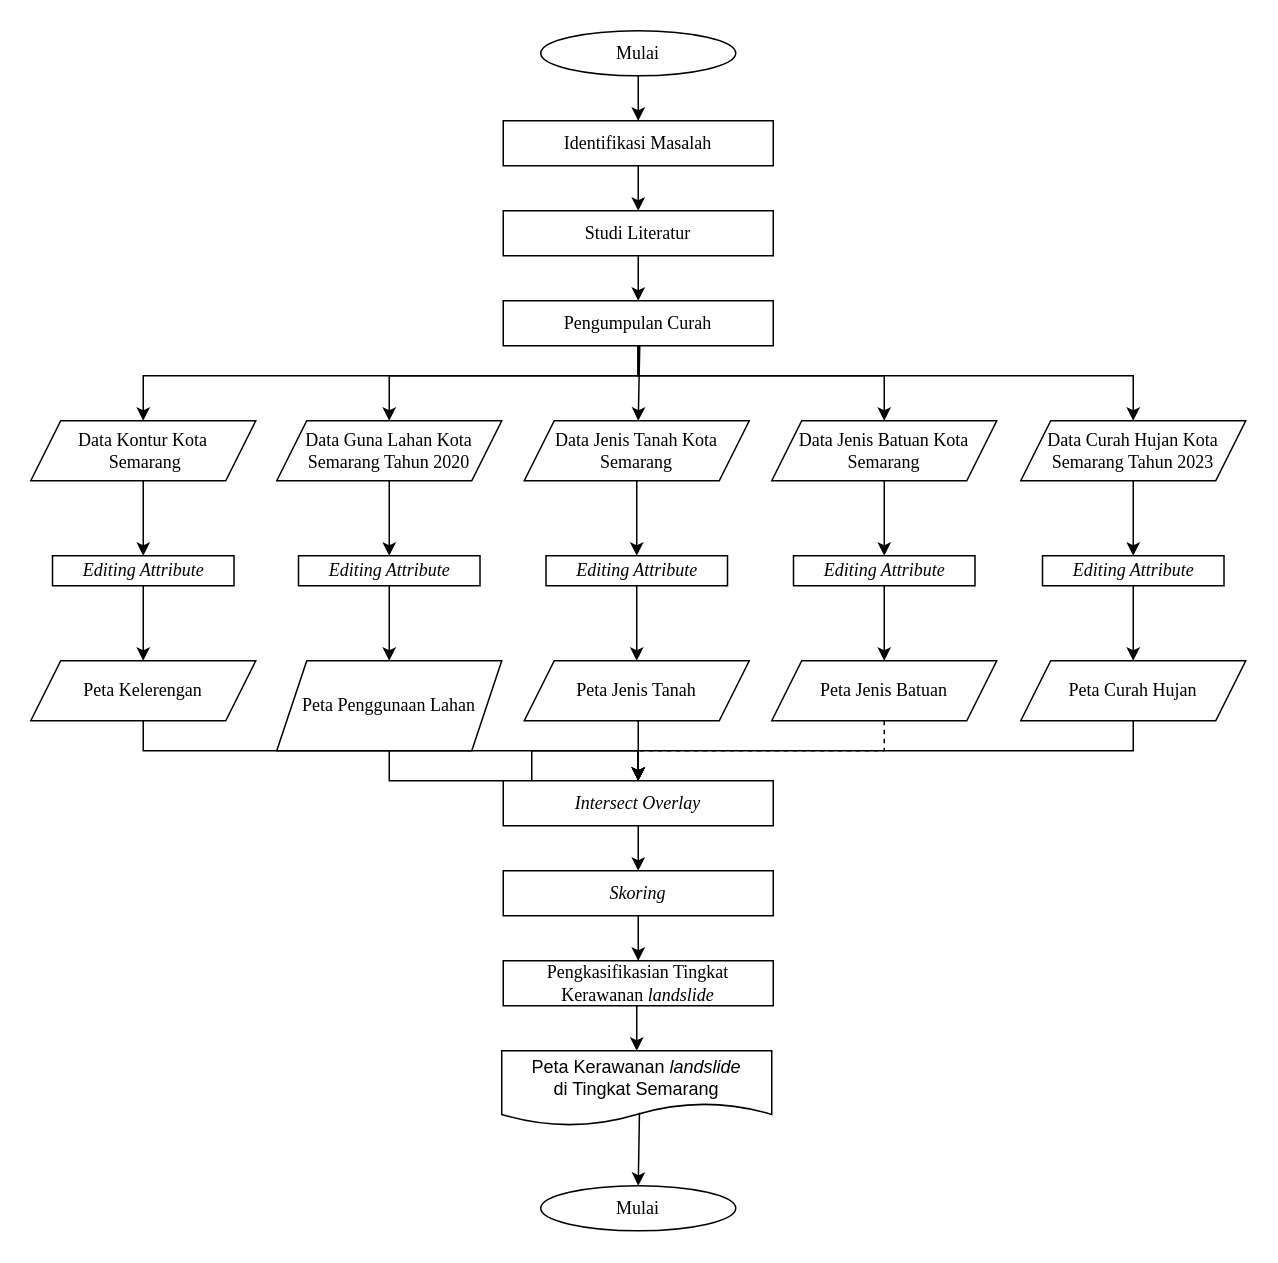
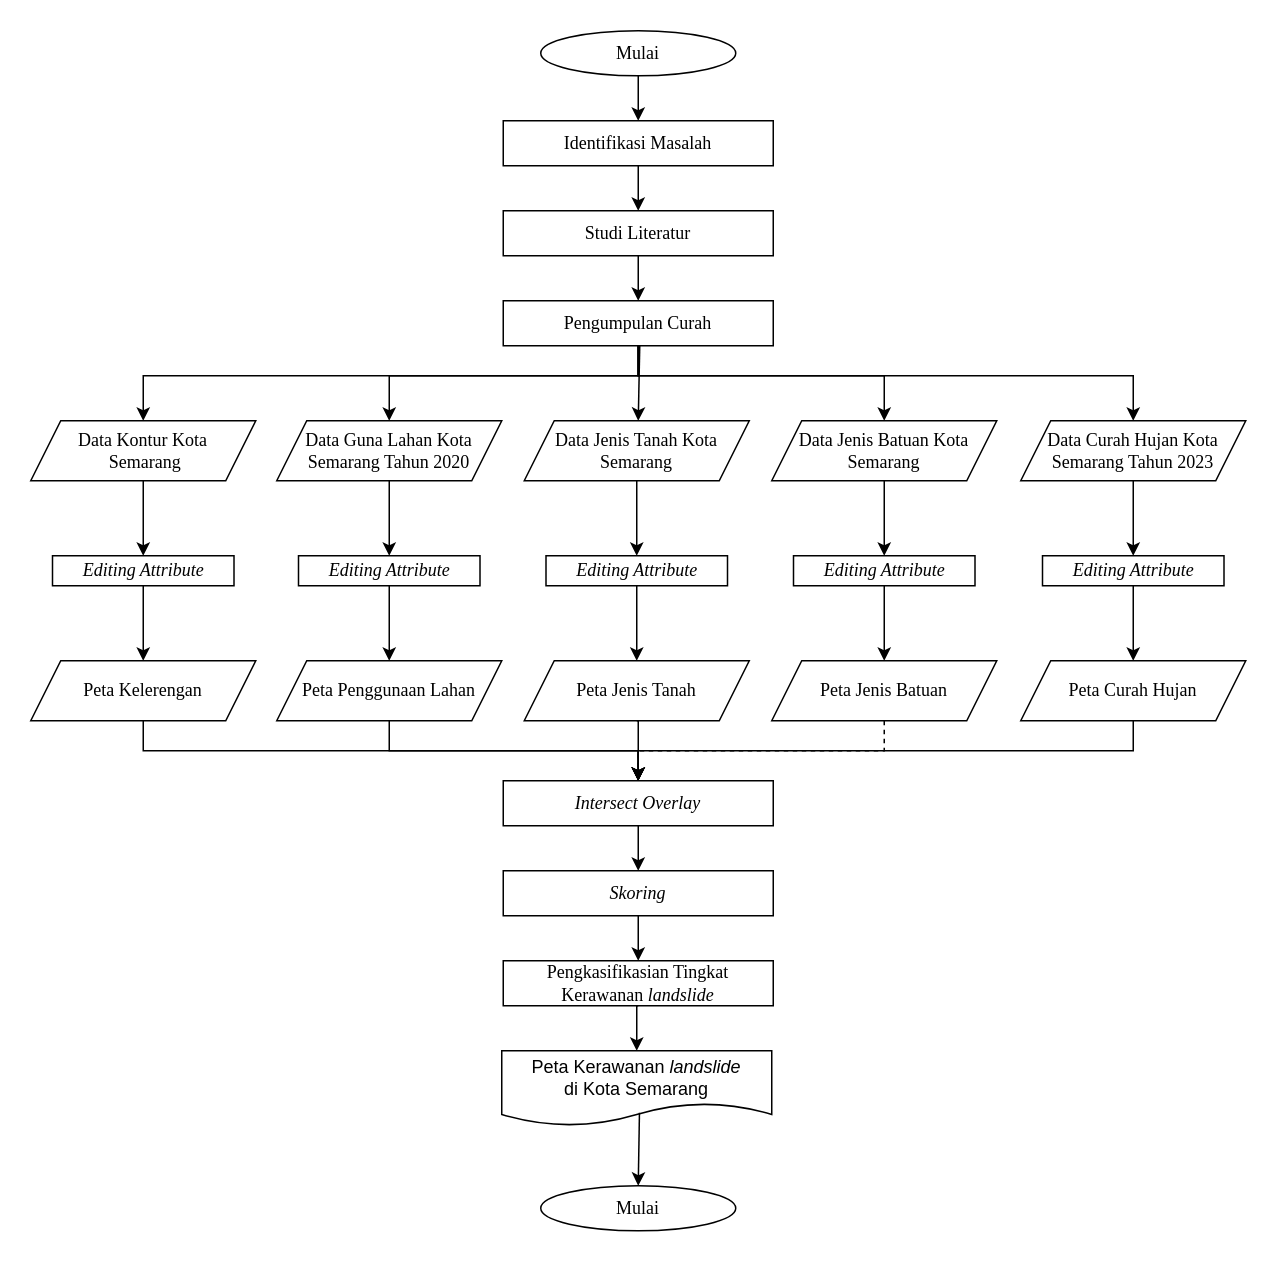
  <mxCell id="0" />
  <mxCell id="1" parent="0" />
  <mxCell id="2" style="edgeStyle=orthogonalEdgeStyle;rounded=0;orthogonalLoop=1;jettySize=auto;html=1;entryX=0.5;entryY=0;entryDx=0;entryDy=0;fontFamily=Times New Roman;fontSize=12;" edge="1" parent="1" source="3" target="5"><mxGeometry relative="1" as="geometry" /></mxCell>
  <mxCell id="3" value="&lt;font face=&quot;Times New Roman&quot;&gt;Mulai&lt;/font&gt;" style="ellipse;whiteSpace=wrap;html=1;" vertex="1" parent="1"><mxGeometry x="360" y="20" width="130" height="30" as="geometry" /></mxCell>
  <mxCell id="4" style="edgeStyle=orthogonalEdgeStyle;rounded=0;orthogonalLoop=1;jettySize=auto;html=1;entryX=0.5;entryY=0;entryDx=0;entryDy=0;fontFamily=Times New Roman;fontSize=12;" edge="1" parent="1" source="5" target="13"><mxGeometry relative="1" as="geometry" /></mxCell>
  <mxCell id="5" value="&lt;font face=&quot;Times New Roman&quot;&gt;Identifikasi Masalah&lt;/font&gt;" style="rounded=0;whiteSpace=wrap;html=1;" vertex="1" parent="1"><mxGeometry x="335" y="80" width="180" height="30" as="geometry" /></mxCell>
  <mxCell id="6" style="edgeStyle=orthogonalEdgeStyle;rounded=0;orthogonalLoop=1;jettySize=auto;html=1;entryX=0.5;entryY=0;entryDx=0;entryDy=0;fontFamily=Times New Roman;fontSize=12;" edge="1" parent="1" source="11" target="25"><mxGeometry relative="1" as="geometry"><Array as="points"><mxPoint x="425" y="250" /><mxPoint x="95" y="250" /></Array></mxGeometry></mxCell>
  <mxCell id="7" style="rounded=0;orthogonalLoop=1;jettySize=auto;html=1;entryX=0.5;entryY=0;entryDx=0;entryDy=0;fontFamily=Times New Roman;fontSize=12;" edge="1" parent="1"><mxGeometry relative="1" as="geometry"><mxPoint x="426" y="230" as="sourcePoint" /><mxPoint x="425" y="280" as="targetPoint" /></mxGeometry></mxCell>
  <mxCell id="8" style="edgeStyle=orthogonalEdgeStyle;rounded=0;orthogonalLoop=1;jettySize=auto;html=1;exitX=0.5;exitY=1;exitDx=0;exitDy=0;entryX=0.5;entryY=0;entryDx=0;entryDy=0;fontFamily=Times New Roman;fontSize=12;" edge="1" parent="1" source="11" target="33"><mxGeometry relative="1" as="geometry"><Array as="points"><mxPoint x="425" y="250" /><mxPoint x="589" y="250" /></Array></mxGeometry></mxCell>
  <mxCell id="9" style="edgeStyle=orthogonalEdgeStyle;rounded=0;orthogonalLoop=1;jettySize=auto;html=1;exitX=0.5;exitY=1;exitDx=0;exitDy=0;entryX=0.5;entryY=0;entryDx=0;entryDy=0;fontFamily=Times New Roman;fontSize=12;" edge="1" parent="1" source="11" target="31"><mxGeometry relative="1" as="geometry"><Array as="points"><mxPoint x="425" y="250" /><mxPoint x="755" y="250" /></Array></mxGeometry></mxCell>
  <mxCell id="10" style="edgeStyle=orthogonalEdgeStyle;rounded=0;orthogonalLoop=1;jettySize=auto;html=1;exitX=0.5;exitY=1;exitDx=0;exitDy=0;entryX=0.5;entryY=0;entryDx=0;entryDy=0;fontFamily=Times New Roman;fontSize=12;" edge="1" parent="1" source="11" target="27"><mxGeometry relative="1" as="geometry"><Array as="points"><mxPoint x="425" y="250" /><mxPoint x="259" y="250" /></Array></mxGeometry></mxCell>
  <mxCell id="11" value="&lt;font face=&quot;Times New Roman&quot;&gt;Pengumpulan Curah&lt;/font&gt;" style="rounded=0;whiteSpace=wrap;html=1;" vertex="1" parent="1"><mxGeometry x="335" y="200" width="180" height="30" as="geometry" /></mxCell>
  <mxCell id="12" style="edgeStyle=orthogonalEdgeStyle;rounded=0;orthogonalLoop=1;jettySize=auto;html=1;entryX=0.5;entryY=0;entryDx=0;entryDy=0;fontFamily=Times New Roman;fontSize=12;" edge="1" parent="1" source="13" target="11"><mxGeometry relative="1" as="geometry" /></mxCell>
  <mxCell id="13" value="&lt;font face=&quot;Times New Roman&quot;&gt;Studi Literatur&lt;/font&gt;" style="rounded=0;whiteSpace=wrap;html=1;" vertex="1" parent="1"><mxGeometry x="335" y="140" width="180" height="30" as="geometry" /></mxCell>
  <mxCell id="14" style="edgeStyle=orthogonalEdgeStyle;rounded=0;orthogonalLoop=1;jettySize=auto;html=1;exitX=0.5;exitY=1;exitDx=0;exitDy=0;fontFamily=Times New Roman;fontSize=12;" edge="1" parent="1" source="15" target="45"><mxGeometry relative="1" as="geometry" /></mxCell>
  <mxCell id="15" value="Peta Kelerengan" style="shape=parallelogram;perimeter=parallelogramPerimeter;whiteSpace=wrap;html=1;fixedSize=1;fontFamily=Times New Roman;" vertex="1" parent="1"><mxGeometry x="20" y="440" width="150" height="40" as="geometry" /></mxCell>
  <mxCell id="16" style="edgeStyle=orthogonalEdgeStyle;rounded=0;orthogonalLoop=1;jettySize=auto;html=1;exitX=0.5;exitY=1;exitDx=0;exitDy=0;entryX=0.5;entryY=0;entryDx=0;entryDy=0;fontFamily=Times New Roman;fontSize=12;" edge="1" parent="1" source="17" target="45"><mxGeometry relative="1" as="geometry" /></mxCell>
- <mxCell id="17" value="Peta Penggunaan Lahan" style="shape=parallelogram;perimeter=parallelogramPerimeter;whiteSpace=wrap;html=1;fixedSize=1;fontFamily=Times New Roman;" vertex="1" parent="1"><mxGeometry x="184" y="440" width="150" height="60" as="geometry" /></mxCell>
+ <mxCell id="17" value="Peta Penggunaan Lahan" style="shape=parallelogram;perimeter=parallelogramPerimeter;whiteSpace=wrap;html=1;fixedSize=1;fontFamily=Times New Roman;" vertex="1" parent="1"><mxGeometry x="184" y="440" width="150" height="40" as="geometry" /></mxCell>
  <mxCell id="18" style="edgeStyle=orthogonalEdgeStyle;rounded=0;orthogonalLoop=1;jettySize=auto;html=1;exitX=0.5;exitY=1;exitDx=0;exitDy=0;entryX=0.5;entryY=0;entryDx=0;entryDy=0;fontFamily=Times New Roman;fontSize=12;" edge="1" parent="1"><mxGeometry relative="1" as="geometry"><mxPoint x="424" y="480" as="sourcePoint" /><mxPoint x="425" y="520" as="targetPoint" /><Array as="points"><mxPoint x="425" y="480" /></Array></mxGeometry></mxCell>
  <mxCell id="19" value="Peta Jenis Tanah" style="shape=parallelogram;perimeter=parallelogramPerimeter;whiteSpace=wrap;html=1;fixedSize=1;fontFamily=Times New Roman;" vertex="1" parent="1"><mxGeometry x="349" y="440" width="150" height="40" as="geometry" /></mxCell>
  <mxCell id="20" style="edgeStyle=orthogonalEdgeStyle;rounded=0;orthogonalLoop=1;jettySize=auto;html=1;exitX=0.5;exitY=1;exitDx=0;exitDy=0;entryX=0.5;entryY=0;entryDx=0;entryDy=0;fontFamily=Times New Roman;fontSize=12;" edge="1" parent="1" source="21" target="45"><mxGeometry relative="1" as="geometry" /></mxCell>
  <mxCell id="21" value="Peta Curah Hujan" style="shape=parallelogram;perimeter=parallelogramPerimeter;whiteSpace=wrap;html=1;fixedSize=1;fontFamily=Times New Roman;" vertex="1" parent="1"><mxGeometry x="680" y="440" width="150" height="40" as="geometry" /></mxCell>
  <mxCell id="22" style="edgeStyle=orthogonalEdgeStyle;rounded=0;orthogonalLoop=1;jettySize=auto;html=1;exitX=0.5;exitY=1;exitDx=0;exitDy=0;entryX=0.5;entryY=0;entryDx=0;entryDy=0;fontFamily=Times New Roman;fontSize=12;dashed=1;" edge="1" parent="1" source="23" target="45"><mxGeometry relative="1" as="geometry" /></mxCell>
  <mxCell id="23" value="Peta Jenis Batuan" style="shape=parallelogram;perimeter=parallelogramPerimeter;whiteSpace=wrap;html=1;fixedSize=1;fontFamily=Times New Roman;" vertex="1" parent="1"><mxGeometry x="514" y="440" width="150" height="40" as="geometry" /></mxCell>
  <mxCell id="24" style="edgeStyle=orthogonalEdgeStyle;rounded=0;orthogonalLoop=1;jettySize=auto;html=1;exitX=0.5;exitY=1;exitDx=0;exitDy=0;fontFamily=Times New Roman;fontSize=12;" edge="1" parent="1" source="25" target="35"><mxGeometry relative="1" as="geometry" /></mxCell>
  <mxCell id="25" value="&lt;font style=&quot;font-size: 12px&quot;&gt;Data Kontur Kota&lt;br&gt;&amp;nbsp;Semarang&lt;/font&gt;" style="shape=parallelogram;perimeter=parallelogramPerimeter;whiteSpace=wrap;html=1;fixedSize=1;fontFamily=Times New Roman;shadow=0;" vertex="1" parent="1"><mxGeometry x="20" y="280" width="150" height="40" as="geometry" /></mxCell>
  <mxCell id="26" style="edgeStyle=orthogonalEdgeStyle;rounded=0;orthogonalLoop=1;jettySize=auto;html=1;exitX=0.5;exitY=1;exitDx=0;exitDy=0;entryX=0.5;entryY=0;entryDx=0;entryDy=0;fontFamily=Times New Roman;fontSize=12;" edge="1" parent="1" source="27" target="37"><mxGeometry relative="1" as="geometry" /></mxCell>
  <mxCell id="27" value="Data Guna Lahan Kota Semarang Tahun 2020" style="shape=parallelogram;perimeter=parallelogramPerimeter;whiteSpace=wrap;html=1;fixedSize=1;fontFamily=Times New Roman;" vertex="1" parent="1"><mxGeometry x="184" y="280" width="150" height="40" as="geometry" /></mxCell>
  <mxCell id="28" style="edgeStyle=orthogonalEdgeStyle;rounded=0;orthogonalLoop=1;jettySize=auto;html=1;exitX=0.5;exitY=1;exitDx=0;exitDy=0;entryX=0.5;entryY=0;entryDx=0;entryDy=0;fontFamily=Times New Roman;fontSize=12;" edge="1" parent="1" source="29" target="39"><mxGeometry relative="1" as="geometry" /></mxCell>
  <mxCell id="29" value="Data Jenis Tanah Kota Semarang" style="shape=parallelogram;perimeter=parallelogramPerimeter;whiteSpace=wrap;html=1;fixedSize=1;fontFamily=Times New Roman;" vertex="1" parent="1"><mxGeometry x="349" y="280" width="150" height="40" as="geometry" /></mxCell>
  <mxCell id="30" style="edgeStyle=orthogonalEdgeStyle;rounded=0;orthogonalLoop=1;jettySize=auto;html=1;exitX=0.5;exitY=1;exitDx=0;exitDy=0;fontFamily=Times New Roman;fontSize=12;" edge="1" parent="1" source="31" target="43"><mxGeometry relative="1" as="geometry" /></mxCell>
  <mxCell id="31" value="Data Curah Hujan Kota Semarang Tahun 2023" style="shape=parallelogram;perimeter=parallelogramPerimeter;whiteSpace=wrap;html=1;fixedSize=1;fontFamily=Times New Roman;" vertex="1" parent="1"><mxGeometry x="680" y="280" width="150" height="40" as="geometry" /></mxCell>
  <mxCell id="32" style="edgeStyle=orthogonalEdgeStyle;rounded=0;orthogonalLoop=1;jettySize=auto;html=1;exitX=0.5;exitY=1;exitDx=0;exitDy=0;entryX=0.5;entryY=0;entryDx=0;entryDy=0;fontFamily=Times New Roman;fontSize=12;" edge="1" parent="1" source="33" target="41"><mxGeometry relative="1" as="geometry" /></mxCell>
  <mxCell id="33" value="Data Jenis Batuan Kota Semarang" style="shape=parallelogram;perimeter=parallelogramPerimeter;whiteSpace=wrap;html=1;fixedSize=1;fontFamily=Times New Roman;" vertex="1" parent="1"><mxGeometry x="514" y="280" width="150" height="40" as="geometry" /></mxCell>
  <mxCell id="34" style="edgeStyle=orthogonalEdgeStyle;rounded=0;orthogonalLoop=1;jettySize=auto;html=1;exitX=0.5;exitY=1;exitDx=0;exitDy=0;entryX=0.5;entryY=0;entryDx=0;entryDy=0;fontFamily=Times New Roman;fontSize=12;" edge="1" parent="1" source="35" target="15"><mxGeometry relative="1" as="geometry" /></mxCell>
  <mxCell id="35" value="&lt;font face=&quot;Times New Roman&quot;&gt;&lt;i&gt;Editing Attribute&lt;/i&gt;&lt;/font&gt;" style="rounded=0;whiteSpace=wrap;html=1;" vertex="1" parent="1"><mxGeometry x="34.5" y="370" width="121" height="20" as="geometry" /></mxCell>
  <mxCell id="36" style="edgeStyle=orthogonalEdgeStyle;rounded=0;orthogonalLoop=1;jettySize=auto;html=1;exitX=0.5;exitY=1;exitDx=0;exitDy=0;entryX=0.5;entryY=0;entryDx=0;entryDy=0;fontFamily=Times New Roman;fontSize=12;" edge="1" parent="1" source="37" target="17"><mxGeometry relative="1" as="geometry" /></mxCell>
  <mxCell id="37" value="&lt;font face=&quot;Times New Roman&quot;&gt;&lt;i&gt;Editing Attribute&lt;/i&gt;&lt;/font&gt;" style="rounded=0;whiteSpace=wrap;html=1;" vertex="1" parent="1"><mxGeometry x="198.5" y="370" width="121" height="20" as="geometry" /></mxCell>
  <mxCell id="38" style="edgeStyle=orthogonalEdgeStyle;rounded=0;orthogonalLoop=1;jettySize=auto;html=1;exitX=0.5;exitY=1;exitDx=0;exitDy=0;entryX=0.5;entryY=0;entryDx=0;entryDy=0;fontFamily=Times New Roman;fontSize=12;" edge="1" parent="1" source="39" target="19"><mxGeometry relative="1" as="geometry" /></mxCell>
  <mxCell id="39" value="&lt;font face=&quot;Times New Roman&quot;&gt;&lt;i&gt;Editing Attribute&lt;/i&gt;&lt;/font&gt;" style="rounded=0;whiteSpace=wrap;html=1;" vertex="1" parent="1"><mxGeometry x="363.5" y="370" width="121" height="20" as="geometry" /></mxCell>
  <mxCell id="40" style="edgeStyle=orthogonalEdgeStyle;rounded=0;orthogonalLoop=1;jettySize=auto;html=1;exitX=0.5;exitY=1;exitDx=0;exitDy=0;entryX=0.5;entryY=0;entryDx=0;entryDy=0;fontFamily=Times New Roman;fontSize=12;" edge="1" parent="1" source="41" target="23"><mxGeometry relative="1" as="geometry" /></mxCell>
  <mxCell id="41" value="&lt;font face=&quot;Times New Roman&quot;&gt;&lt;i&gt;Editing Attribute&lt;/i&gt;&lt;/font&gt;" style="rounded=0;whiteSpace=wrap;html=1;" vertex="1" parent="1"><mxGeometry x="528.5" y="370" width="121" height="20" as="geometry" /></mxCell>
  <mxCell id="42" style="edgeStyle=orthogonalEdgeStyle;rounded=0;orthogonalLoop=1;jettySize=auto;html=1;exitX=0.5;exitY=1;exitDx=0;exitDy=0;entryX=0.5;entryY=0;entryDx=0;entryDy=0;fontFamily=Times New Roman;fontSize=12;" edge="1" parent="1" source="43" target="21"><mxGeometry relative="1" as="geometry" /></mxCell>
  <mxCell id="43" value="&lt;font face=&quot;Times New Roman&quot;&gt;&lt;i&gt;Editing Attribute&lt;/i&gt;&lt;/font&gt;" style="rounded=0;whiteSpace=wrap;html=1;" vertex="1" parent="1"><mxGeometry x="694.5" y="370" width="121" height="20" as="geometry" /></mxCell>
  <mxCell id="44" style="edgeStyle=orthogonalEdgeStyle;rounded=0;orthogonalLoop=1;jettySize=auto;html=1;exitX=0.5;exitY=1;exitDx=0;exitDy=0;entryX=0.5;entryY=0;entryDx=0;entryDy=0;fontFamily=Times New Roman;fontSize=12;" edge="1" parent="1" source="45" target="47"><mxGeometry relative="1" as="geometry" /></mxCell>
  <mxCell id="45" value="&lt;font face=&quot;Times New Roman&quot;&gt;&lt;i&gt;Intersect Overlay&lt;/i&gt;&lt;/font&gt;" style="rounded=0;whiteSpace=wrap;html=1;" vertex="1" parent="1"><mxGeometry x="335" y="520" width="180" height="30" as="geometry" /></mxCell>
  <mxCell id="46" style="edgeStyle=orthogonalEdgeStyle;rounded=0;orthogonalLoop=1;jettySize=auto;html=1;exitX=0.5;exitY=1;exitDx=0;exitDy=0;entryX=0.5;entryY=0;entryDx=0;entryDy=0;fontFamily=Times New Roman;fontSize=12;" edge="1" parent="1" source="47" target="49"><mxGeometry relative="1" as="geometry" /></mxCell>
  <mxCell id="47" value="&lt;font face=&quot;Times New Roman&quot;&gt;&lt;i&gt;Skoring&lt;/i&gt;&lt;/font&gt;" style="rounded=0;whiteSpace=wrap;html=1;" vertex="1" parent="1"><mxGeometry x="335" y="580" width="180" height="30" as="geometry" /></mxCell>
  <mxCell id="48" style="edgeStyle=orthogonalEdgeStyle;rounded=0;orthogonalLoop=1;jettySize=auto;html=1;exitX=0.5;exitY=1;exitDx=0;exitDy=0;entryX=0.5;entryY=0;entryDx=0;entryDy=0;fontFamily=Times New Roman;fontSize=12;" edge="1" parent="1" source="49" target="50"><mxGeometry relative="1" as="geometry" /></mxCell>
  <mxCell id="49" value="&lt;font face=&quot;Times New Roman&quot;&gt;Pengkasifikasian Tingkat Kerawanan &lt;i&gt;landslide&lt;/i&gt;&lt;/font&gt;" style="rounded=0;whiteSpace=wrap;html=1;" vertex="1" parent="1"><mxGeometry x="335" y="640" width="180" height="30" as="geometry" /></mxCell>
- <mxCell id="50" value="Peta Kerawanan &lt;i&gt;landslide&lt;/i&gt;&lt;br&gt;di Tingkat Semarang" style="shape=document;whiteSpace=wrap;html=1;boundedLbl=1;rounded=0;fontSize=12;" vertex="1" parent="1"><mxGeometry x="334" y="700" width="180" height="50" as="geometry" /></mxCell>
+ <mxCell id="50" value="Peta Kerawanan &lt;i&gt;landslide&lt;/i&gt;&lt;br&gt;di Kota Semarang" style="shape=document;whiteSpace=wrap;html=1;boundedLbl=1;rounded=0;fontSize=12;" vertex="1" parent="1"><mxGeometry x="334" y="700" width="180" height="50" as="geometry" /></mxCell>
  <mxCell id="51" style="edgeStyle=none;rounded=0;orthogonalLoop=1;jettySize=auto;html=1;fontFamily=Times New Roman;fontSize=12;entryX=0.5;entryY=0;entryDx=0;entryDy=0;exitX=0.51;exitY=0.828;exitDx=0;exitDy=0;exitPerimeter=0;" edge="1" parent="1" source="50" target="52"><mxGeometry relative="1" as="geometry"><mxPoint x="425" y="860" as="targetPoint" /></mxGeometry></mxCell>
  <mxCell id="52" value="&lt;font face=&quot;Times New Roman&quot;&gt;Mulai&lt;/font&gt;" style="ellipse;whiteSpace=wrap;html=1;" vertex="1" parent="1"><mxGeometry x="360" y="790" width="130" height="30" as="geometry" /></mxCell>
